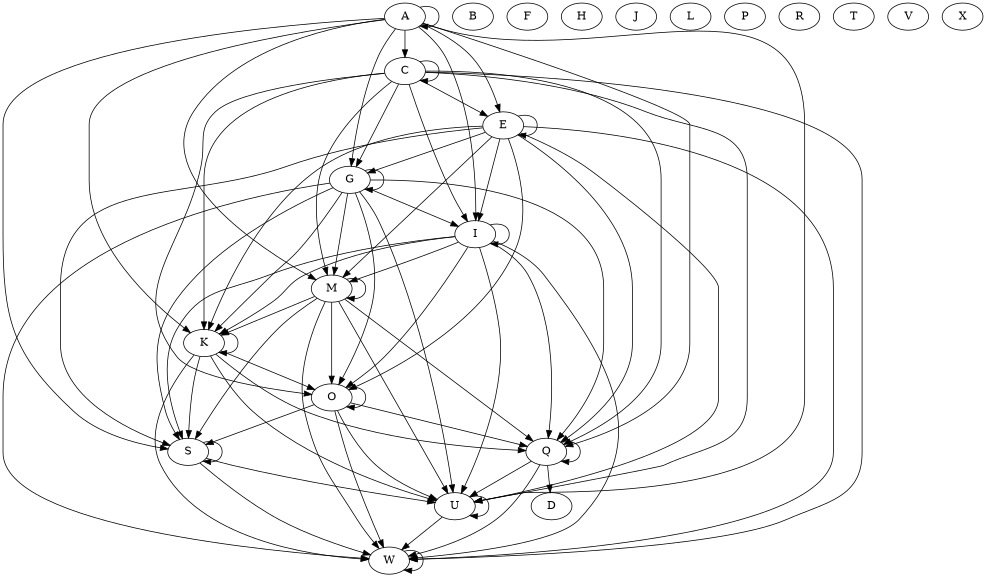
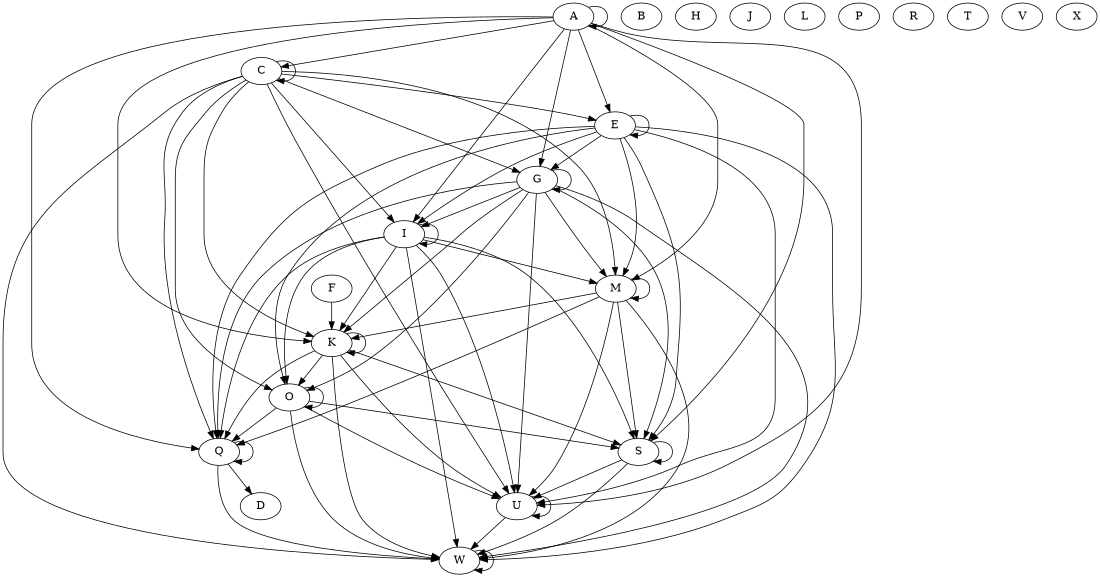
  digraph {
    A
    C
    E
    G
    I
    K
    M
    Q
    S
    U
    O
    W
    D
    B
    F
    H
    J
    L
    P
    R
    T
    V
    X
    A -> A
    A -> C
    A -> E
    A -> G
    A -> I
    A -> K
    A -> M
    A -> Q
    A -> S
    A -> U
    C -> C
    C -> E
    C -> G
    C -> I
    C -> K
    C -> M
    C -> Q
    C -> U
    C -> O
    C -> W
    E -> E
    E -> G
    E -> I
-   E -> K
+   F -> K
    E -> M
    E -> Q
    E -> S
    E -> U
    E -> O
    E -> W
    G -> G
    G -> I
    G -> K
    G -> M
    G -> Q
    G -> S
    G -> U
    G -> O
    G -> W
    I -> I
    I -> K
    I -> M
    I -> Q
    I -> S
    I -> U
    I -> O
    I -> W
    K -> K
    K -> Q
    K -> S
    K -> U
    K -> O
    K -> W
    M -> K
    M -> M
    M -> Q
    M -> S
    M -> U
-   M -> O
    M -> W
    Q -> Q
-   Q -> U
    Q -> W
    Q -> D
    S -> S
    S -> U
    S -> W
    U -> U
    U -> W
    O -> Q
    O -> S
    O -> U
    O -> O
    O -> W
    W -> W
  }
